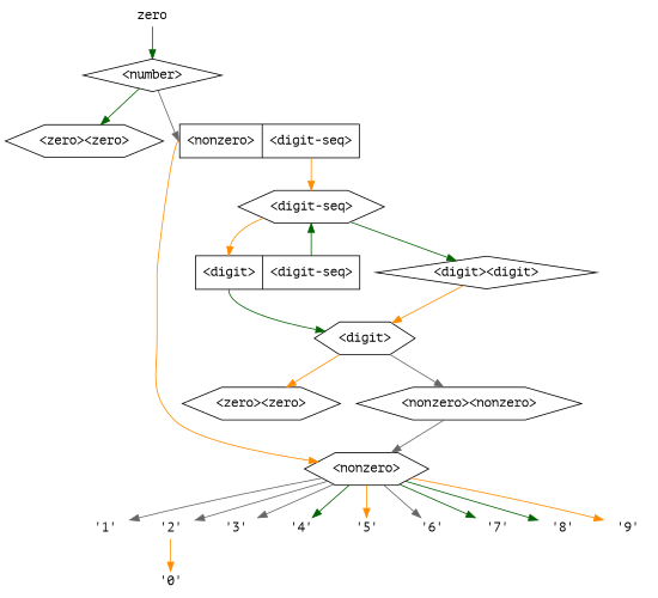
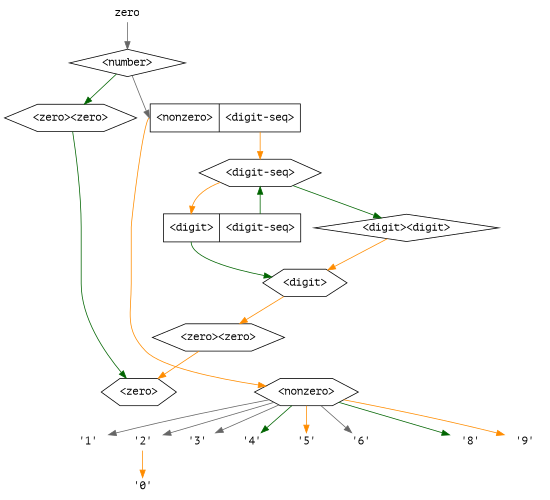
  digraph {
    node [fontname="PT Mono" shape=none]
    edge [color=darkgreen]
    n1 [label="<zero>\<zero\>" shape=hexagon]
    n2 [label="<nonzero>\<nonzero\>|<digitseq>\<digit-seq\>" shape=record]
    n3 [height=0 label="'1'"]
    n4 [height=0 label="'2'"]
    n5 [height=0 label="'3'"]
    n6 [height=0 label="'4'"]
    n7 [height=0 label="'5'"]
    n8 [height=0 label="'6'"]
-   n9 [height=0 label="'7'"]
    n10 [height=0 label="'8'"]
    n11 [height=0 label="'9'"]
+   n12 [label="<zero>" shape=hexagon]
    n13 [label="<nonzero>" shape=hexagon]
    n14 [label="<digit-seq>" shape=hexagon]
    n15 [height=0 label="'0'"]
    n16 [height=0 label=zero width=0]
    n17 [label="<number>" shape=diamond]
    n18 [label="<digit>\<digit\>" shape=diamond]
    n19 [label="<digit>\<digit\>|<digitseq>\<digit-seq\>" shape=record]
    n20 [label="<digit>" shape=hexagon]
    n21 [label="<zero>\<zero\>" shape=hexagon]
-   n22 [label="<nonzero>\<nonzero\>" shape=hexagon]
    subgraph sub_1 {
      rank=same
      n1
      n2
    }
    subgraph sub_2 {
      rank=same
      n3
      n4
      n5
      n6
      n7
      n8
-     n9
      n10
      n11
    }
+   n1 -> n12 [tailport=zero]
    n2 -> n13 [color=darkorange tailport=nonzero]
    n2 -> n14 [color=darkorange tailport=digitseq]
    n3 -> n4 [style=invis color=""]
    n4 -> n5 [style=invis color=""]
    n4 -> n15 [color=darkorange]
    n5 -> n6 [style=invis color=""]
    n6 -> n7 [style=invis color=""]
    n7 -> n8 [style=invis color=""]
-   n8 -> n9 [style=invis color=""]
-   n9 -> n10 [style=invis color=""]
    n10 -> n11 [style=invis color=""]
    n13 -> n3 [color=gray40]
    n13 -> n4 [color=gray40]
    n13 -> n5 [color=gray40]
    n13 -> n6
    n13 -> n7 [color=darkorange]
    n13 -> n8 [color=gray40]
-   n13 -> n9
    n13 -> n10
    n13 -> n11 [color=darkorange]
    n14 -> n18 [headport=digit]
    n14 -> n19 [color=darkorange headport=digit]
-   n16 -> n17
+   n16 -> n17 [color=gray40]
    n17 -> n1 [headport=zero]
    n17 -> n2 [color=gray40 headport=nonzero]
    n18 -> n20 [color=darkorange tailport=digit]
    n19 -> n14 [tailport=digitseq]
    n19 -> n20 [tailport=digit]
    n20 -> n21 [color=darkorange headport=zero]
-   n20 -> n22 [color=gray40 headport=nonzero]
-   n22 -> n13 [color=gray40]
+   n21 -> n12 [color=darkorange]
  }
